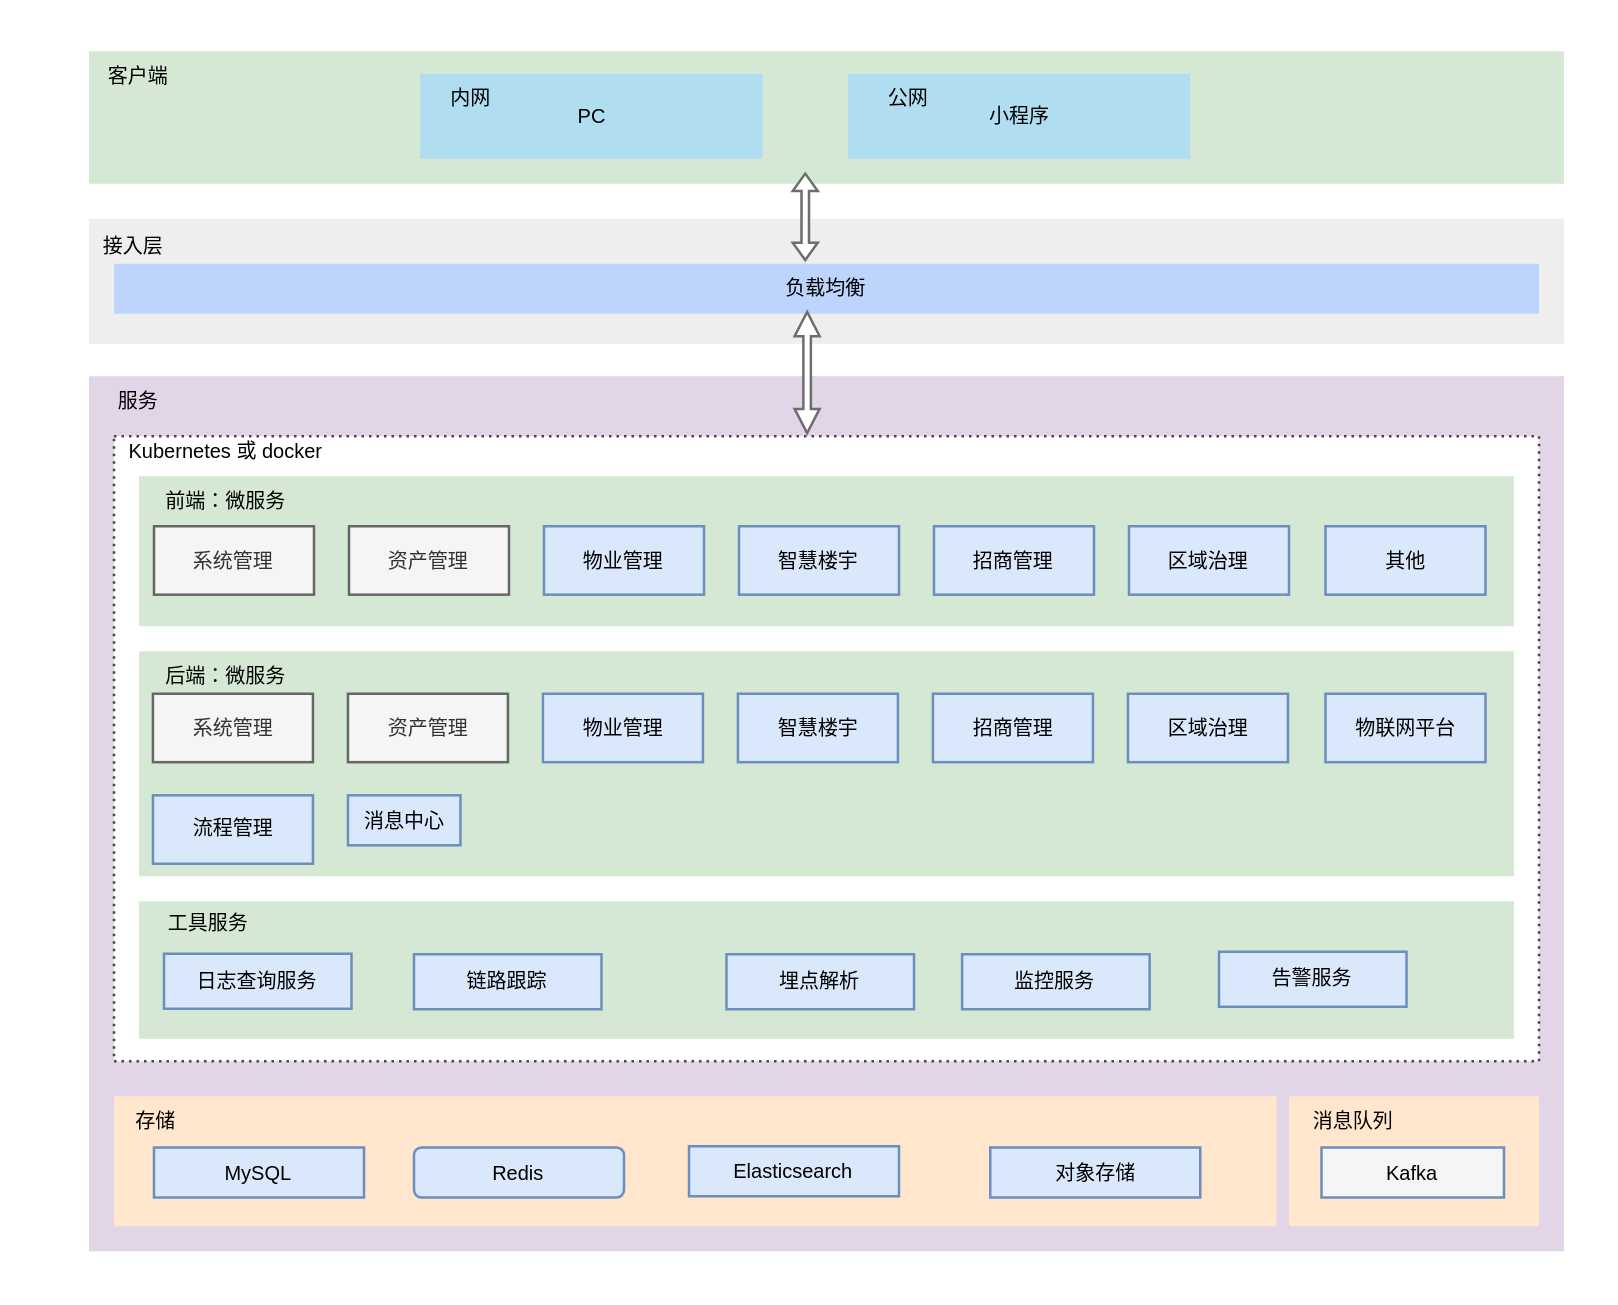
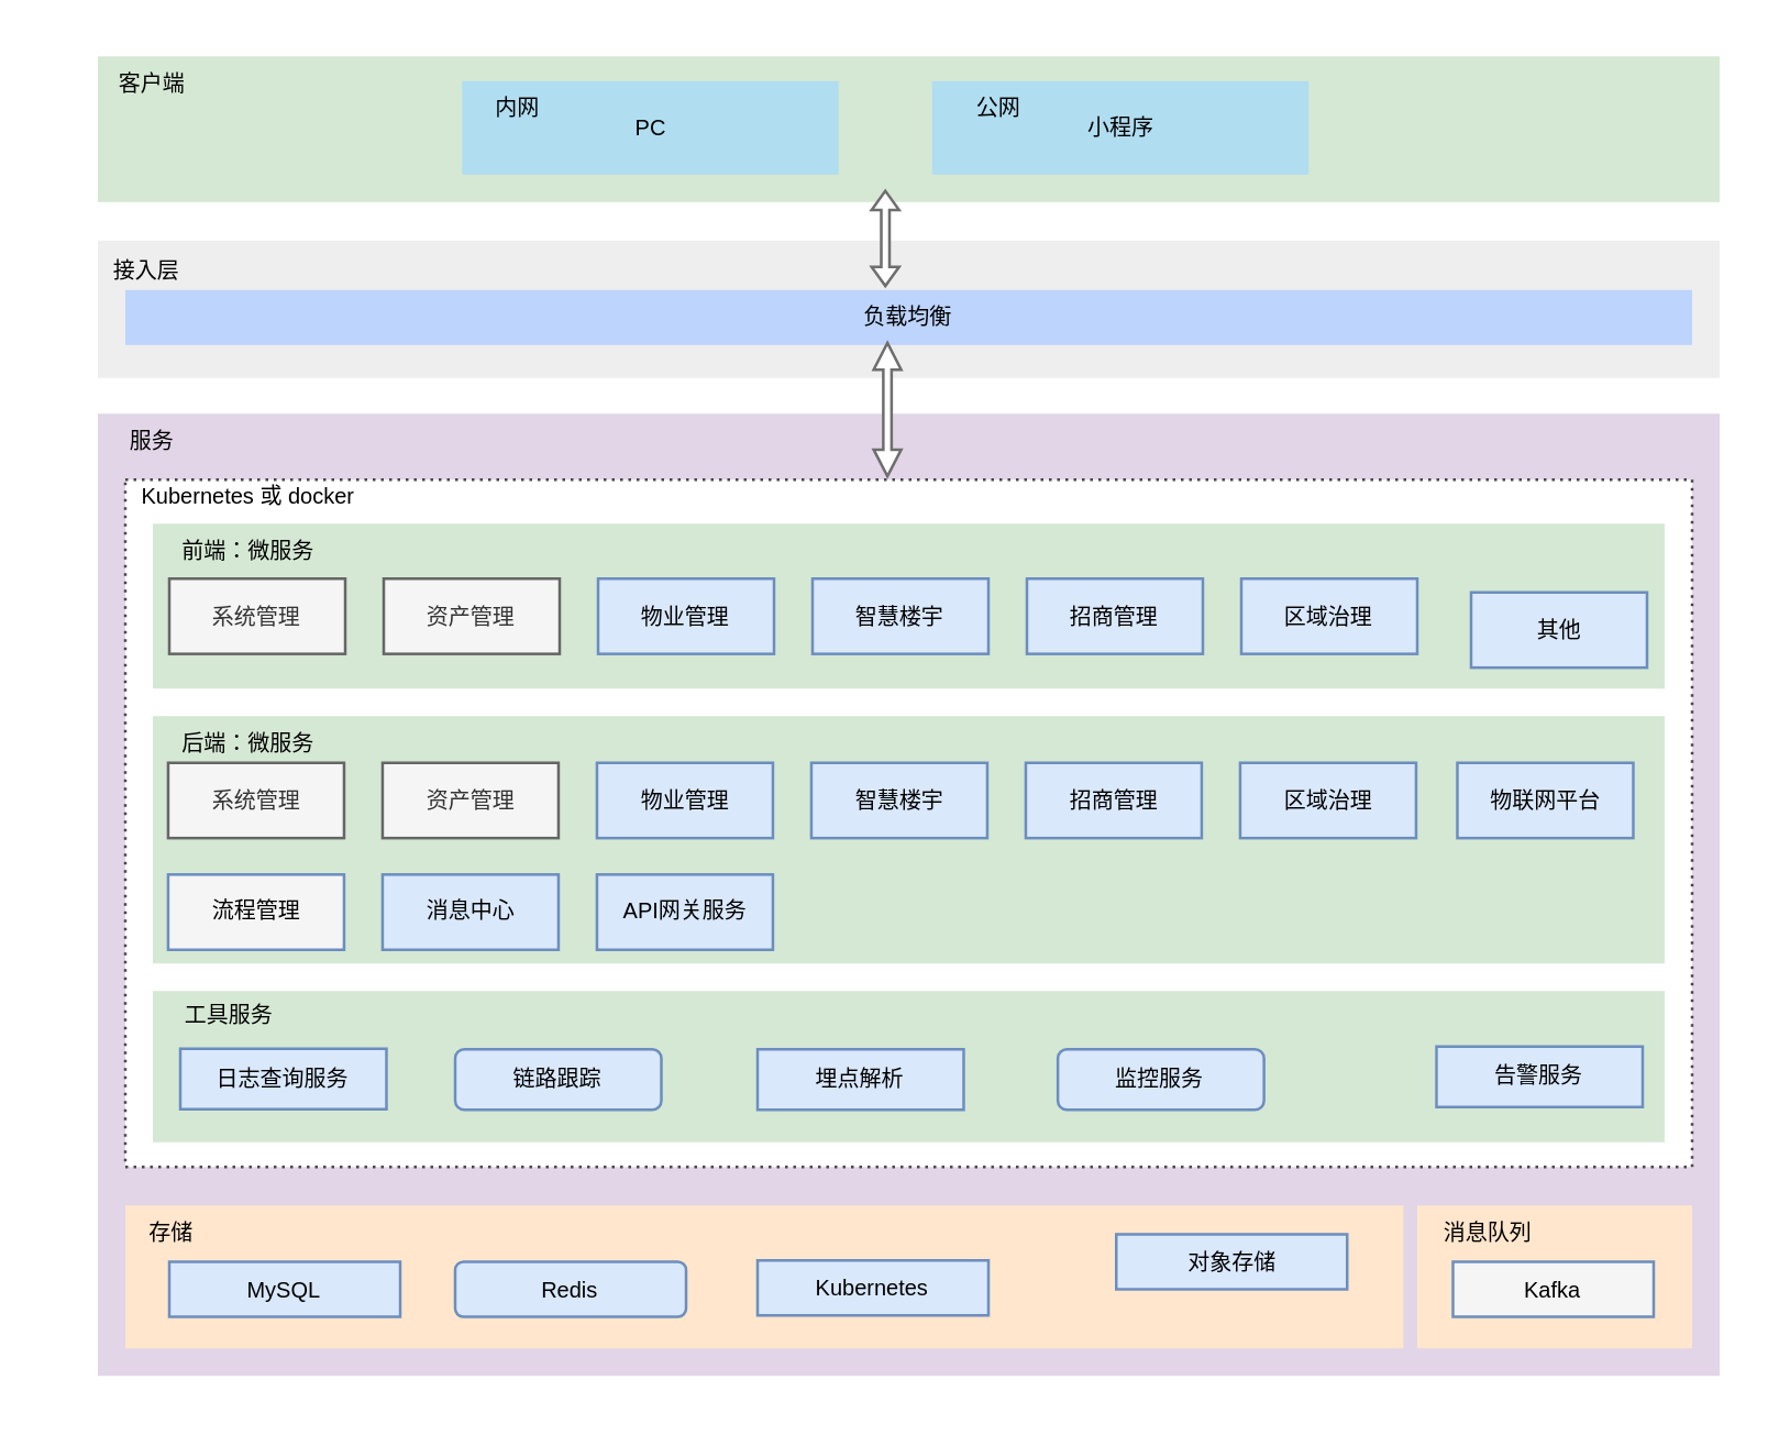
  <mxCell id="0" />
  <mxCell id="1" parent="0" />
  <mxCell id="2" value="" style="rounded=0;whiteSpace=wrap;html=1;fillColor=#d5e8d4;strokeColor=none;fontSize=8;" parent="1" vertex="1"><mxGeometry x="35" y="20" width="590" height="53" as="geometry" /></mxCell>
  <mxCell id="3" value="" style="rounded=0;whiteSpace=wrap;html=1;fillColor=#eeeeee;strokeColor=none;fontSize=8;" parent="1" vertex="1"><mxGeometry x="35" y="87" width="590" height="50" as="geometry" /></mxCell>
  <mxCell id="4" value="" style="rounded=0;whiteSpace=wrap;html=1;dashed=1;dashPattern=1 2;fontSize=8;fillColor=#e1d5e7;strokeColor=none;" parent="1" vertex="1"><mxGeometry x="35" y="150" width="590" height="350" as="geometry" /></mxCell>
  <mxCell id="5" value="" style="rounded=0;whiteSpace=wrap;html=1;dashed=1;dashPattern=1 2;fontSize=8;strokeColor=#474747;" parent="1" vertex="1"><mxGeometry x="45" y="174" width="570" height="250" as="geometry" /></mxCell>
  <mxCell id="6" value="" style="rounded=0;whiteSpace=wrap;html=1;fillColor=#d5e8d4;strokeColor=none;fontSize=8;" vertex="1" parent="1"><mxGeometry x="55" y="260" width="550" height="90" as="geometry" /></mxCell>
  <mxCell id="7" value="" style="rounded=0;whiteSpace=wrap;html=1;fillColor=#ffe6cc;strokeColor=none;fontSize=8;" parent="1" vertex="1"><mxGeometry x="45" y="438" width="465" height="52" as="geometry" /></mxCell>
  <mxCell id="8" value="&lt;font style=&quot;font-size: 8px;&quot;&gt;Kubernetes 或 docker&lt;/font&gt;" style="rounded=0;whiteSpace=wrap;html=1;fillColor=none;strokeColor=none;fontSize=8;" parent="1" vertex="1"><mxGeometry x="35" y="170" width="110" height="20" as="geometry" /></mxCell>
  <mxCell id="9" value="" style="rounded=0;whiteSpace=wrap;html=1;fillColor=#d5e8d4;strokeColor=none;fontSize=8;" parent="1" vertex="1"><mxGeometry x="55" y="190" width="550" height="60" as="geometry" /></mxCell>
  <mxCell id="10" value="前端：微服务" style="rounded=0;whiteSpace=wrap;html=1;fillColor=none;strokeColor=none;fontSize=8;" parent="1" vertex="1"><mxGeometry x="55" y="190" width="70" height="20" as="geometry" /></mxCell>
  <mxCell id="11" value="负载均衡" style="rounded=0;whiteSpace=wrap;html=1;fillColor=#BDD4FC;strokeColor=none;fontSize=8;" parent="1" vertex="1"><mxGeometry x="45" y="105" width="570" height="20" as="geometry" /></mxCell>
  <mxCell id="12" value="存储" style="rounded=0;whiteSpace=wrap;html=1;strokeColor=none;fillColor=none;fontSize=8;" parent="1" vertex="1"><mxGeometry x="29" y="438" width="66" height="20" as="geometry" /></mxCell>
- <mxCell id="13" value="Elasticsearch" style="rounded=0;whiteSpace=wrap;html=1;fillColor=#dae8fc;strokeColor=#6c8ebf;fontSize=8;" parent="1" vertex="1"><mxGeometry x="275" y="458" width="84" height="20" as="geometry" /></mxCell>
+ <mxCell id="13" value="Kubernetes" style="rounded=0;whiteSpace=wrap;html=1;fillColor=#dae8fc;strokeColor=#6c8ebf;fontSize=8;" parent="1" vertex="1"><mxGeometry x="275" y="458" width="84" height="20" as="geometry" /></mxCell>
  <mxCell id="14" value="MySQL" style="rounded=0;whiteSpace=wrap;html=1;fillColor=#dae8fc;strokeColor=#6c8ebf;fontSize=8;" parent="1" vertex="1"><mxGeometry x="61" y="458.5" width="84" height="20" as="geometry" /></mxCell>
  <mxCell id="15" value="Redis" style="whiteSpace=wrap;html=1;fillColor=#dae8fc;strokeColor=#6c8ebf;fontSize=8;rounded=1;" parent="1" vertex="1"><mxGeometry x="165" y="458.5" width="84" height="20" as="geometry" /></mxCell>
  <mxCell id="16" value="&lt;font style=&quot;font-size: 8px;&quot;&gt;接入层&lt;/font&gt;" style="rounded=0;whiteSpace=wrap;html=1;fillColor=none;strokeColor=none;fontSize=8;" parent="1" vertex="1"><mxGeometry x="20" y="88" width="66" height="20" as="geometry" /></mxCell>
  <mxCell id="17" value="" style="group" parent="1" vertex="1" connectable="0"><mxGeometry x="95" y="350" width="510" height="90" as="geometry" /></mxCell>
  <mxCell id="18" value="" style="rounded=0;whiteSpace=wrap;html=1;fillColor=#d5e8d4;strokeColor=none;fontSize=8;" parent="17" vertex="1"><mxGeometry x="-40" y="10" width="550" height="55" as="geometry" /></mxCell>
  <mxCell id="19" value="日志查询服务" style="rounded=0;whiteSpace=wrap;html=1;fillColor=#dae8fc;strokeColor=#6c8ebf;fontSize=8;flipH=0;flipV=1;" parent="17" vertex="1"><mxGeometry x="-30" y="31.0" width="75" height="22" as="geometry" /></mxCell>
- <mxCell id="20" value="链路跟踪" style="rounded=0;whiteSpace=wrap;html=1;fillColor=#dae8fc;strokeColor=#6c8ebf;fontSize=8;flipH=0;flipV=1;" parent="17" vertex="1"><mxGeometry x="70" y="31.2" width="75" height="22" as="geometry" /></mxCell>
- <mxCell id="21" value="告警服务" style="rounded=0;whiteSpace=wrap;html=1;fillColor=#dae8fc;strokeColor=#6c8ebf;fontSize=8;flipH=0;flipV=1;" parent="17" vertex="1"><mxGeometry x="392" y="30.2" width="75" height="22" as="geometry" /></mxCell>
- <mxCell id="22" value="埋点解析" style="rounded=0;whiteSpace=wrap;html=1;fillColor=#dae8fc;strokeColor=#6c8ebf;fontSize=8;flipH=0;flipV=1;" parent="17" vertex="1"><mxGeometry x="195" y="31.2" width="75" height="22" as="geometry" /></mxCell>
- <mxCell id="23" value="监控服务" style="rounded=0;whiteSpace=wrap;html=1;fillColor=#dae8fc;strokeColor=#6c8ebf;fontSize=8;flipH=0;flipV=1;" parent="17" vertex="1"><mxGeometry x="289.25" y="31.2" width="75" height="22" as="geometry" /></mxCell>
- <mxCell id="24" value="对象存储" style="rounded=0;whiteSpace=wrap;html=1;fillColor=#dae8fc;strokeColor=#6c8ebf;fontSize=8;" parent="1" vertex="1"><mxGeometry x="395.5" y="458.5" width="84" height="20" as="geometry" /></mxCell>
+ <mxCell id="20" value="链路跟踪" style="whiteSpace=wrap;html=1;fillColor=#dae8fc;strokeColor=#6c8ebf;fontSize=8;flipH=0;flipV=1;rounded=1;" parent="17" vertex="1"><mxGeometry x="70" y="31.2" width="75" height="22" as="geometry" /></mxCell>
+ <mxCell id="21" value="告警服务" style="rounded=0;whiteSpace=wrap;html=1;fillColor=#dae8fc;strokeColor=#6c8ebf;fontSize=8;flipH=0;flipV=1;" parent="17" vertex="1"><mxGeometry x="427" y="30.2" width="75" height="22" as="geometry" /></mxCell>
+ <mxCell id="22" value="埋点解析" style="rounded=0;whiteSpace=wrap;html=1;fillColor=#dae8fc;strokeColor=#6c8ebf;fontSize=8;flipH=0;flipV=1;" parent="17" vertex="1"><mxGeometry x="180" y="31.2" width="75" height="22" as="geometry" /></mxCell>
+ <mxCell id="23" value="监控服务" style="whiteSpace=wrap;html=1;fillColor=#dae8fc;strokeColor=#6c8ebf;fontSize=8;flipH=0;flipV=1;rounded=1;" parent="17" vertex="1"><mxGeometry x="289.25" y="31.2" width="75" height="22" as="geometry" /></mxCell>
+ <mxCell id="24" value="对象存储" style="rounded=0;whiteSpace=wrap;html=1;fillColor=#dae8fc;strokeColor=#6c8ebf;fontSize=8;" parent="1" vertex="1"><mxGeometry x="405.5" y="448.5" width="84" height="20" as="geometry" /></mxCell>
  <mxCell id="25" value="" style="rounded=0;whiteSpace=wrap;html=1;fillColor=#ffe6cc;strokeColor=none;fontSize=8;" parent="1" vertex="1"><mxGeometry x="515" y="438" width="100" height="52" as="geometry" /></mxCell>
  <mxCell id="26" value="Kafka" style="rounded=0;whiteSpace=wrap;html=1;fillColor=#f5f5f5;strokeColor=#6c8ebf;fontSize=8;" parent="1" vertex="1"><mxGeometry x="528" y="458.5" width="73" height="20" as="geometry" /></mxCell>
  <mxCell id="27" value="消息队列" style="rounded=0;whiteSpace=wrap;html=1;strokeColor=none;fillColor=none;fontSize=8;" parent="1" vertex="1"><mxGeometry x="508" y="438" width="66" height="20" as="geometry" /></mxCell>
  <mxCell id="28" value="PC" style="rounded=0;whiteSpace=wrap;html=1;fillColor=#b1ddf0;strokeColor=none;fontSize=8;" parent="1" vertex="1"><mxGeometry x="167.5" y="29" width="137" height="34" as="geometry" /></mxCell>
  <mxCell id="29" value="&lt;font style=&quot;font-size: 8px;&quot;&gt;服务&lt;/font&gt;" style="rounded=0;whiteSpace=wrap;html=1;fillColor=none;strokeColor=none;fontSize=8;" parent="1" vertex="1"><mxGeometry x="22" y="150" width="66" height="20" as="geometry" /></mxCell>
  <mxCell id="30" value="" style="shape=doubleArrow;whiteSpace=wrap;html=1;rotation=90;strokeColor=#6E6E6E;" parent="1" vertex="1"><mxGeometry x="304.22" y="81.23" width="34.55" height="10" as="geometry" /></mxCell>
  <mxCell id="31" value="" style="shape=doubleArrow;whiteSpace=wrap;html=1;rotation=90;strokeColor=#6E6E6E;" parent="1" vertex="1"><mxGeometry x="298" y="143.5" width="48.5" height="10" as="geometry" /></mxCell>
  <mxCell id="32" value="小程序" style="rounded=0;whiteSpace=wrap;html=1;fillColor=#b1ddf0;strokeColor=none;fontSize=8;align=center;verticalAlign=middle;fontFamily=Helvetica;fontColor=default;" vertex="1" parent="1"><mxGeometry x="338.5" y="29" width="137" height="34" as="geometry" /></mxCell>
  <mxCell id="33" value="公网" style="rounded=0;whiteSpace=wrap;html=1;fillColor=none;strokeColor=none;fontSize=8;" parent="1" vertex="1"><mxGeometry x="329.5" y="29" width="66" height="20" as="geometry" /></mxCell>
  <mxCell id="34" value="内网" style="rounded=0;whiteSpace=wrap;html=1;fillColor=none;strokeColor=none;fontSize=8;" vertex="1" parent="1"><mxGeometry x="155" y="29" width="66" height="20" as="geometry" /></mxCell>
  <mxCell id="35" value="资产管理" style="rounded=0;whiteSpace=wrap;html=1;fontSize=8;verticalAlign=middle;fillColor=#f5f5f5;fontColor=#333333;strokeColor=#666666;" parent="1" vertex="1"><mxGeometry x="139" y="210.002" width="64" height="27.37" as="geometry" /></mxCell>
  <mxCell id="36" value="客户端" style="rounded=0;whiteSpace=wrap;html=1;fillColor=none;strokeColor=none;fontSize=8;" vertex="1" parent="1"><mxGeometry x="22" y="20" width="66" height="20" as="geometry" /></mxCell>
  <mxCell id="37" value="系统管理" style="rounded=0;whiteSpace=wrap;html=1;fontSize=8;verticalAlign=middle;flipH=1;fillColor=#f5f5f5;fontColor=#333333;strokeColor=#666666;" parent="1" vertex="1"><mxGeometry x="61" y="210" width="64" height="27.37" as="geometry" /></mxCell>
- <mxCell id="38" value="流程管理" style="rounded=0;whiteSpace=wrap;html=1;fillColor=#dae8fc;strokeColor=#6c8ebf;fontSize=8;verticalAlign=middle;flipH=1;" parent="1" vertex="1"><mxGeometry x="60.576" y="317.626" width="64" height="27.37" as="geometry" /></mxCell>
- <mxCell id="39" value="消息中心" style="rounded=0;whiteSpace=wrap;html=1;fillColor=#dae8fc;strokeColor=#6c8ebf;fontSize=8;verticalAlign=middle;flipH=1;" parent="1" vertex="1"><mxGeometry x="138.58" y="317.626" width="45" height="20" as="geometry" /></mxCell>
+ <mxCell id="38" value="流程管理" style="rounded=0;whiteSpace=wrap;html=1;fillColor=#f5f5f5;strokeColor=#6c8ebf;fontSize=8;verticalAlign=middle;flipH=1;" parent="1" vertex="1"><mxGeometry x="60.576" y="317.626" width="64" height="27.37" as="geometry" /></mxCell>
+ <mxCell id="39" value="消息中心" style="rounded=0;whiteSpace=wrap;html=1;fillColor=#dae8fc;strokeColor=#6c8ebf;fontSize=8;verticalAlign=middle;flipH=1;" parent="1" vertex="1"><mxGeometry x="138.58" y="317.626" width="64" height="27.37" as="geometry" /></mxCell>
  <mxCell id="40" value="物联网平台" style="rounded=0;whiteSpace=wrap;html=1;fillColor=#dae8fc;strokeColor=#6c8ebf;fontSize=8;verticalAlign=middle;" parent="1" vertex="1"><mxGeometry x="529.59" y="276.996" width="64" height="27.37" as="geometry" /></mxCell>
+ <mxCell id="41" value="API网关服务" style="rounded=0;whiteSpace=wrap;html=1;fillColor=#dae8fc;strokeColor=#6c8ebf;fontSize=8;verticalAlign=middle;flipH=1;" parent="1" vertex="1"><mxGeometry x="216.579" y="317.626" width="64" height="27.37" as="geometry" /></mxCell>
  <mxCell id="42" value="区域治理" style="rounded=0;whiteSpace=wrap;html=1;fillColor=#dae8fc;strokeColor=#6c8ebf;fontSize=8;verticalAlign=middle;" parent="1" vertex="1"><mxGeometry x="451" y="210" width="64" height="27.37" as="geometry" /></mxCell>
  <mxCell id="43" value="后端：微服务" style="rounded=0;whiteSpace=wrap;html=1;fillColor=none;strokeColor=none;fontSize=8;" vertex="1" parent="1"><mxGeometry x="55" y="260" width="70" height="20" as="geometry" /></mxCell>
  <mxCell id="44" value="工具服务" style="rounded=0;whiteSpace=wrap;html=1;strokeColor=none;fillColor=none;fontSize=8;" parent="1" vertex="1"><mxGeometry x="48" y="358.2" width="70" height="22" as="geometry" /></mxCell>
  <mxCell id="45" value="物业管理" style="rounded=0;whiteSpace=wrap;html=1;fillColor=#dae8fc;strokeColor=#6c8ebf;fontSize=8;verticalAlign=middle;" vertex="1" parent="1"><mxGeometry x="217" y="210.002" width="64" height="27.37" as="geometry" /></mxCell>
  <mxCell id="46" value="招商管理" style="rounded=0;whiteSpace=wrap;html=1;fillColor=#dae8fc;strokeColor=#6c8ebf;fontSize=8;verticalAlign=middle;" vertex="1" parent="1"><mxGeometry x="373" y="210.002" width="64" height="27.37" as="geometry" /></mxCell>
  <mxCell id="47" value="智慧楼宇" style="rounded=0;whiteSpace=wrap;html=1;fillColor=#dae8fc;strokeColor=#6c8ebf;fontSize=8;verticalAlign=middle;" vertex="1" parent="1"><mxGeometry x="295" y="210.002" width="64" height="27.37" as="geometry" /></mxCell>
- <mxCell id="48" value="其他" style="rounded=0;whiteSpace=wrap;html=1;fillColor=#dae8fc;strokeColor=#6c8ebf;fontSize=8;verticalAlign=middle;" vertex="1" parent="1"><mxGeometry x="529.586" y="210" width="64" height="27.37" as="geometry" /></mxCell>
+ <mxCell id="48" value="其他" style="rounded=0;whiteSpace=wrap;html=1;fillColor=#dae8fc;strokeColor=#6c8ebf;fontSize=8;verticalAlign=middle;" vertex="1" parent="1"><mxGeometry x="534.586" y="215" width="64" height="27.37" as="geometry" /></mxCell>
  <mxCell id="49" value="资产管理" style="rounded=0;whiteSpace=wrap;html=1;fontSize=8;verticalAlign=middle;fillColor=#f5f5f5;fontColor=#333333;strokeColor=#666666;" vertex="1" parent="1"><mxGeometry x="138.58" y="277.002" width="64" height="27.37" as="geometry" /></mxCell>
  <mxCell id="50" value="系统管理" style="rounded=0;whiteSpace=wrap;html=1;fontSize=8;verticalAlign=middle;flipH=1;fillColor=#f5f5f5;fontColor=#333333;strokeColor=#666666;" vertex="1" parent="1"><mxGeometry x="60.58" y="277" width="64" height="27.37" as="geometry" /></mxCell>
  <mxCell id="51" value="区域治理" style="rounded=0;whiteSpace=wrap;html=1;fillColor=#dae8fc;strokeColor=#6c8ebf;fontSize=8;verticalAlign=middle;" vertex="1" parent="1"><mxGeometry x="450.58" y="277" width="64" height="27.37" as="geometry" /></mxCell>
  <mxCell id="52" value="物业管理" style="rounded=0;whiteSpace=wrap;html=1;fillColor=#dae8fc;strokeColor=#6c8ebf;fontSize=8;verticalAlign=middle;" vertex="1" parent="1"><mxGeometry x="216.58" y="277.002" width="64" height="27.37" as="geometry" /></mxCell>
  <mxCell id="53" value="招商管理" style="rounded=0;whiteSpace=wrap;html=1;fillColor=#dae8fc;strokeColor=#6c8ebf;fontSize=8;verticalAlign=middle;" vertex="1" parent="1"><mxGeometry x="372.58" y="277.002" width="64" height="27.37" as="geometry" /></mxCell>
  <mxCell id="54" value="智慧楼宇" style="rounded=0;whiteSpace=wrap;html=1;fillColor=#dae8fc;strokeColor=#6c8ebf;fontSize=8;verticalAlign=middle;" vertex="1" parent="1"><mxGeometry x="294.58" y="277.002" width="64" height="27.37" as="geometry" /></mxCell>
